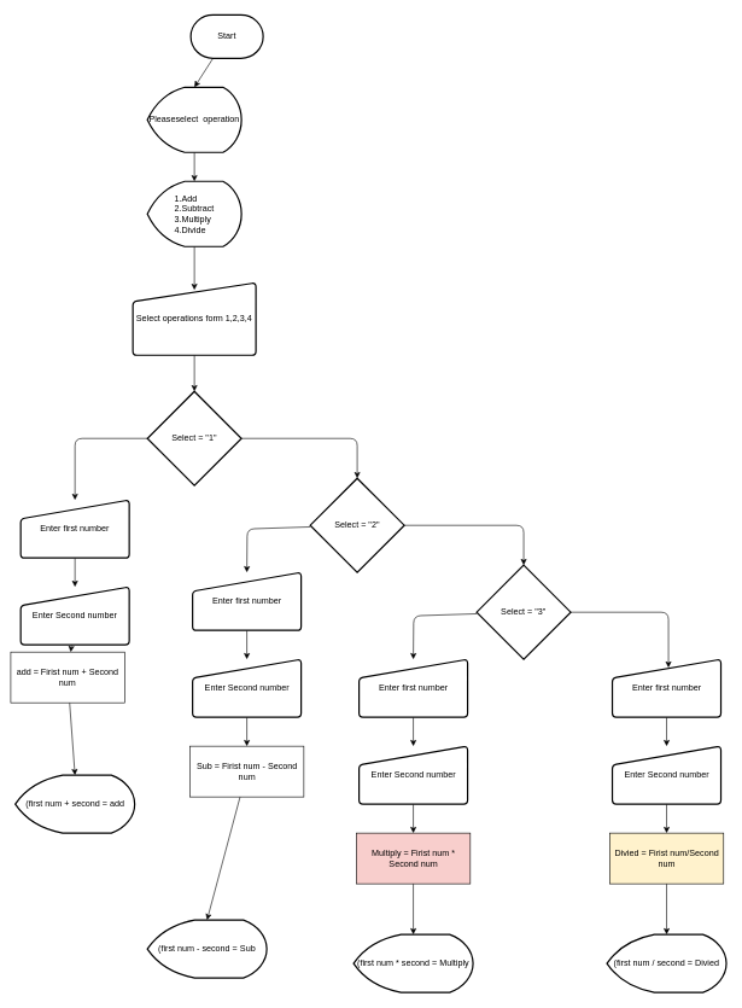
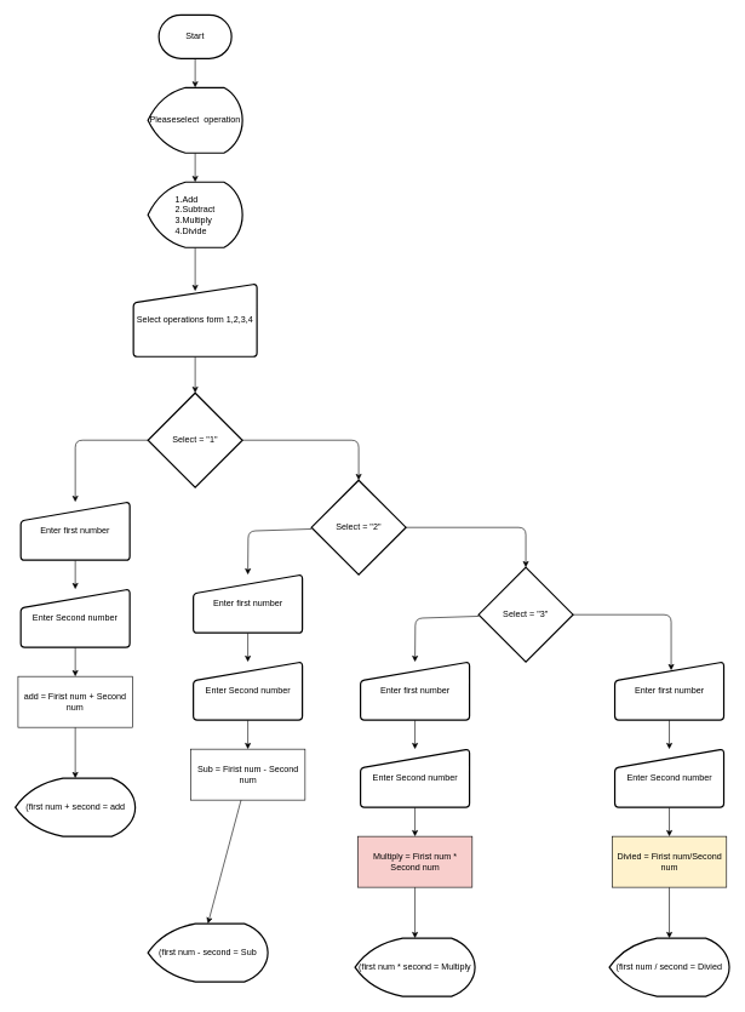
  <mxCell id="0" />
  <mxCell id="1" parent="0" />
  <mxCell id="2" style="edgeStyle=none;html=1;entryX=0.5;entryY=0;entryDx=0;entryDy=0;entryPerimeter=0;" edge="1" parent="1" source="3" target="5"><mxGeometry relative="1" as="geometry" /></mxCell>
- <mxCell id="3" value="Start" style="strokeWidth=2;html=1;shape=mxgraph.flowchart.terminator;whiteSpace=wrap;" parent="1" vertex="1"><mxGeometry x="263" y="20" width="100" height="60" as="geometry" /></mxCell>
+ <mxCell id="3" value="Start" style="strokeWidth=2;html=1;shape=mxgraph.flowchart.terminator;whiteSpace=wrap;" parent="1" vertex="1"><mxGeometry x="218" y="20" width="100" height="60" as="geometry" /></mxCell>
  <mxCell id="4" value="" style="edgeStyle=none;html=1;" edge="1" parent="1" source="5" target="7"><mxGeometry relative="1" as="geometry" /></mxCell>
  <mxCell id="5" value="Pleaseselect&amp;nbsp; operation" style="strokeWidth=2;html=1;shape=mxgraph.flowchart.display;whiteSpace=wrap;" vertex="1" parent="1"><mxGeometry x="203" y="120" width="130" height="90" as="geometry" /></mxCell>
  <mxCell id="6" style="edgeStyle=none;html=1;entryX=0.5;entryY=0.1;entryDx=0;entryDy=0;entryPerimeter=0;" edge="1" parent="1" source="7" target="9"><mxGeometry relative="1" as="geometry" /></mxCell>
  <mxCell id="7" value="&lt;div style=&quot;text-align: justify;&quot;&gt;&lt;span style=&quot;background-color: initial;&quot;&gt;1.Add&lt;/span&gt;&lt;/div&gt;&lt;div style=&quot;text-align: justify;&quot;&gt;&lt;span style=&quot;background-color: initial;&quot;&gt;2.Subtract&lt;/span&gt;&lt;/div&gt;&lt;div style=&quot;text-align: justify;&quot;&gt;&lt;span style=&quot;background-color: initial;&quot;&gt;3.Multiply&lt;/span&gt;&lt;/div&gt;&lt;div style=&quot;text-align: justify;&quot;&gt;&lt;span style=&quot;background-color: initial;&quot;&gt;4.Divide&lt;/span&gt;&lt;/div&gt;" style="strokeWidth=2;html=1;shape=mxgraph.flowchart.display;whiteSpace=wrap;align=center;" vertex="1" parent="1"><mxGeometry x="203" y="250" width="130" height="90" as="geometry" /></mxCell>
  <mxCell id="8" style="edgeStyle=none;html=1;entryX=0.5;entryY=0;entryDx=0;entryDy=0;entryPerimeter=0;" edge="1" parent="1" source="9" target="12"><mxGeometry relative="1" as="geometry" /></mxCell>
  <mxCell id="9" value="Select operations form 1,2,3,4" style="html=1;strokeWidth=2;shape=manualInput;whiteSpace=wrap;rounded=1;size=26;arcSize=11;" vertex="1" parent="1"><mxGeometry x="183" y="390" width="170" height="100" as="geometry" /></mxCell>
  <mxCell id="10" style="edgeStyle=none;html=1;entryX=0.5;entryY=0;entryDx=0;entryDy=0;" edge="1" parent="1" source="12" target="14"><mxGeometry relative="1" as="geometry"><Array as="points"><mxPoint x="103" y="605" /></Array></mxGeometry></mxCell>
  <mxCell id="11" style="edgeStyle=none;html=1;entryX=0.5;entryY=0;entryDx=0;entryDy=0;entryPerimeter=0;" edge="1" parent="1" source="12" target="29"><mxGeometry relative="1" as="geometry"><Array as="points"><mxPoint x="493" y="605" /></Array></mxGeometry></mxCell>
  <mxCell id="12" value="Select = &quot;1&quot;" style="strokeWidth=2;html=1;shape=mxgraph.flowchart.decision;whiteSpace=wrap;" vertex="1" parent="1"><mxGeometry x="203" y="540" width="130" height="130" as="geometry" /></mxCell>
  <mxCell id="13" value="" style="edgeStyle=none;html=1;" edge="1" parent="1" source="14" target="16"><mxGeometry relative="1" as="geometry" /></mxCell>
  <mxCell id="14" value="Enter first number" style="html=1;strokeWidth=2;shape=manualInput;whiteSpace=wrap;rounded=1;size=26;arcSize=11;" vertex="1" parent="1"><mxGeometry x="28" y="690" width="150" height="80" as="geometry" /></mxCell>
  <mxCell id="15" value="" style="edgeStyle=none;html=1;" edge="1" parent="1" source="16" target="18"><mxGeometry relative="1" as="geometry" /></mxCell>
  <mxCell id="16" value="Enter Second number" style="html=1;strokeWidth=2;shape=manualInput;whiteSpace=wrap;rounded=1;size=26;arcSize=11;" vertex="1" parent="1"><mxGeometry x="28" y="810" width="150" height="80" as="geometry" /></mxCell>
  <mxCell id="17" style="edgeStyle=none;html=1;entryX=0.5;entryY=0;entryDx=0;entryDy=0;entryPerimeter=0;" edge="1" parent="1" source="18" target="19"><mxGeometry relative="1" as="geometry" /></mxCell>
- <mxCell id="18" value="add = Firist num + Second num" style="rounded=0;whiteSpace=wrap;html=1;" vertex="1" parent="1"><mxGeometry x="14.25" y="900" width="157.5" height="70" as="geometry" /></mxCell>
+ <mxCell id="18" value="add = Firist num + Second num" style="rounded=0;whiteSpace=wrap;html=1;" vertex="1" parent="1"><mxGeometry x="24.25" y="930" width="157.5" height="70" as="geometry" /></mxCell>
  <mxCell id="19" value="(first num + second = add" style="strokeWidth=2;html=1;shape=mxgraph.flowchart.display;whiteSpace=wrap;" vertex="1" parent="1"><mxGeometry x="20.5" y="1070" width="165" height="80" as="geometry" /></mxCell>
  <mxCell id="20" value="" style="edgeStyle=none;html=1;" edge="1" source="21" target="23" parent="1"><mxGeometry relative="1" as="geometry" /></mxCell>
  <mxCell id="21" value="Enter first number" style="html=1;strokeWidth=2;shape=manualInput;whiteSpace=wrap;rounded=1;size=26;arcSize=11;" vertex="1" parent="1"><mxGeometry x="265.5" y="790" width="150" height="80" as="geometry" /></mxCell>
  <mxCell id="22" value="" style="edgeStyle=none;html=1;" edge="1" source="23" target="25" parent="1"><mxGeometry relative="1" as="geometry" /></mxCell>
  <mxCell id="23" value="Enter Second number" style="html=1;strokeWidth=2;shape=manualInput;whiteSpace=wrap;rounded=1;size=26;arcSize=11;" vertex="1" parent="1"><mxGeometry x="265.5" y="910" width="150" height="80" as="geometry" /></mxCell>
  <mxCell id="24" style="edgeStyle=none;html=1;entryX=0.5;entryY=0;entryDx=0;entryDy=0;entryPerimeter=0;" edge="1" source="25" target="26" parent="1"><mxGeometry relative="1" as="geometry" /></mxCell>
  <mxCell id="25" value="Sub = Firist num - Second num" style="rounded=0;whiteSpace=wrap;html=1;" vertex="1" parent="1"><mxGeometry x="261.75" y="1030" width="157.5" height="70" as="geometry" /></mxCell>
  <mxCell id="26" value="(first num - second = Sub" style="strokeWidth=2;html=1;shape=mxgraph.flowchart.display;whiteSpace=wrap;" vertex="1" parent="1"><mxGeometry x="203" y="1270" width="165" height="80" as="geometry" /></mxCell>
  <mxCell id="27" style="edgeStyle=none;html=1;entryX=0.5;entryY=0;entryDx=0;entryDy=0;" edge="1" parent="1" source="29" target="21"><mxGeometry relative="1" as="geometry"><Array as="points"><mxPoint x="341" y="730" /></Array></mxGeometry></mxCell>
  <mxCell id="28" style="edgeStyle=none;html=1;entryX=0.5;entryY=0;entryDx=0;entryDy=0;entryPerimeter=0;" edge="1" parent="1" source="29" target="39"><mxGeometry relative="1" as="geometry"><Array as="points"><mxPoint x="723" y="725" /></Array></mxGeometry></mxCell>
  <mxCell id="29" value="Select = &quot;2&quot;" style="strokeWidth=2;html=1;shape=mxgraph.flowchart.decision;whiteSpace=wrap;" vertex="1" parent="1"><mxGeometry x="428" y="660" width="130" height="130" as="geometry" /></mxCell>
  <mxCell id="30" value="" style="edgeStyle=none;html=1;" edge="1" source="31" target="33" parent="1"><mxGeometry relative="1" as="geometry" /></mxCell>
  <mxCell id="31" value="Enter first number" style="html=1;strokeWidth=2;shape=manualInput;whiteSpace=wrap;rounded=1;size=26;arcSize=11;" vertex="1" parent="1"><mxGeometry x="495.5" y="910" width="150" height="80" as="geometry" /></mxCell>
  <mxCell id="32" value="" style="edgeStyle=none;html=1;" edge="1" source="33" target="35" parent="1"><mxGeometry relative="1" as="geometry" /></mxCell>
  <mxCell id="33" value="Enter Second number" style="html=1;strokeWidth=2;shape=manualInput;whiteSpace=wrap;rounded=1;size=26;arcSize=11;" vertex="1" parent="1"><mxGeometry x="495.5" y="1030" width="150" height="80" as="geometry" /></mxCell>
  <mxCell id="34" style="edgeStyle=none;html=1;entryX=0.5;entryY=0;entryDx=0;entryDy=0;entryPerimeter=0;" edge="1" source="35" target="36" parent="1"><mxGeometry relative="1" as="geometry" /></mxCell>
  <mxCell id="35" value="Multiply = Firist num * Second num" style="rounded=0;whiteSpace=wrap;html=1;fillColor=#f8cecc;" vertex="1" parent="1"><mxGeometry x="491.75" y="1150" width="157.5" height="70" as="geometry" /></mxCell>
  <mxCell id="36" value="(first num * second = Multiply" style="strokeWidth=2;html=1;shape=mxgraph.flowchart.display;whiteSpace=wrap;" vertex="1" parent="1"><mxGeometry x="488" y="1290" width="165" height="80" as="geometry" /></mxCell>
  <mxCell id="37" style="edgeStyle=none;html=1;entryX=0.5;entryY=0;entryDx=0;entryDy=0;" edge="1" source="39" target="31" parent="1"><mxGeometry relative="1" as="geometry"><Array as="points"><mxPoint x="571" y="850" /></Array></mxGeometry></mxCell>
  <mxCell id="38" style="edgeStyle=none;html=1;entryX=0.517;entryY=0.144;entryDx=0;entryDy=0;entryPerimeter=0;" edge="1" parent="1" source="39" target="41"><mxGeometry relative="1" as="geometry"><mxPoint x="923" y="915" as="targetPoint" /><Array as="points"><mxPoint x="923" y="845" /></Array></mxGeometry></mxCell>
  <mxCell id="39" value="Select = &quot;3&quot;" style="strokeWidth=2;html=1;shape=mxgraph.flowchart.decision;whiteSpace=wrap;" vertex="1" parent="1"><mxGeometry x="658" y="780" width="130" height="130" as="geometry" /></mxCell>
  <mxCell id="40" value="" style="edgeStyle=none;html=1;" edge="1" source="41" target="43" parent="1"><mxGeometry relative="1" as="geometry" /></mxCell>
  <mxCell id="41" value="Enter first number" style="html=1;strokeWidth=2;shape=manualInput;whiteSpace=wrap;rounded=1;size=26;arcSize=11;" vertex="1" parent="1"><mxGeometry x="845.5" y="910" width="150" height="80" as="geometry" /></mxCell>
  <mxCell id="42" value="" style="edgeStyle=none;html=1;" edge="1" source="43" target="45" parent="1"><mxGeometry relative="1" as="geometry" /></mxCell>
  <mxCell id="43" value="Enter Second number" style="html=1;strokeWidth=2;shape=manualInput;whiteSpace=wrap;rounded=1;size=26;arcSize=11;" vertex="1" parent="1"><mxGeometry x="845.5" y="1030" width="150" height="80" as="geometry" /></mxCell>
  <mxCell id="44" style="edgeStyle=none;html=1;entryX=0.5;entryY=0;entryDx=0;entryDy=0;entryPerimeter=0;" edge="1" source="45" target="46" parent="1"><mxGeometry relative="1" as="geometry" /></mxCell>
  <mxCell id="45" value="Divied = Firist num/Second num" style="rounded=0;whiteSpace=wrap;html=1;fillColor=#fff2cc;" vertex="1" parent="1"><mxGeometry x="841.75" y="1150" width="157.5" height="70" as="geometry" /></mxCell>
  <mxCell id="46" value="(first num / second = Divied" style="strokeWidth=2;html=1;shape=mxgraph.flowchart.display;whiteSpace=wrap;" vertex="1" parent="1"><mxGeometry x="838" y="1290" width="165" height="80" as="geometry" /></mxCell>
